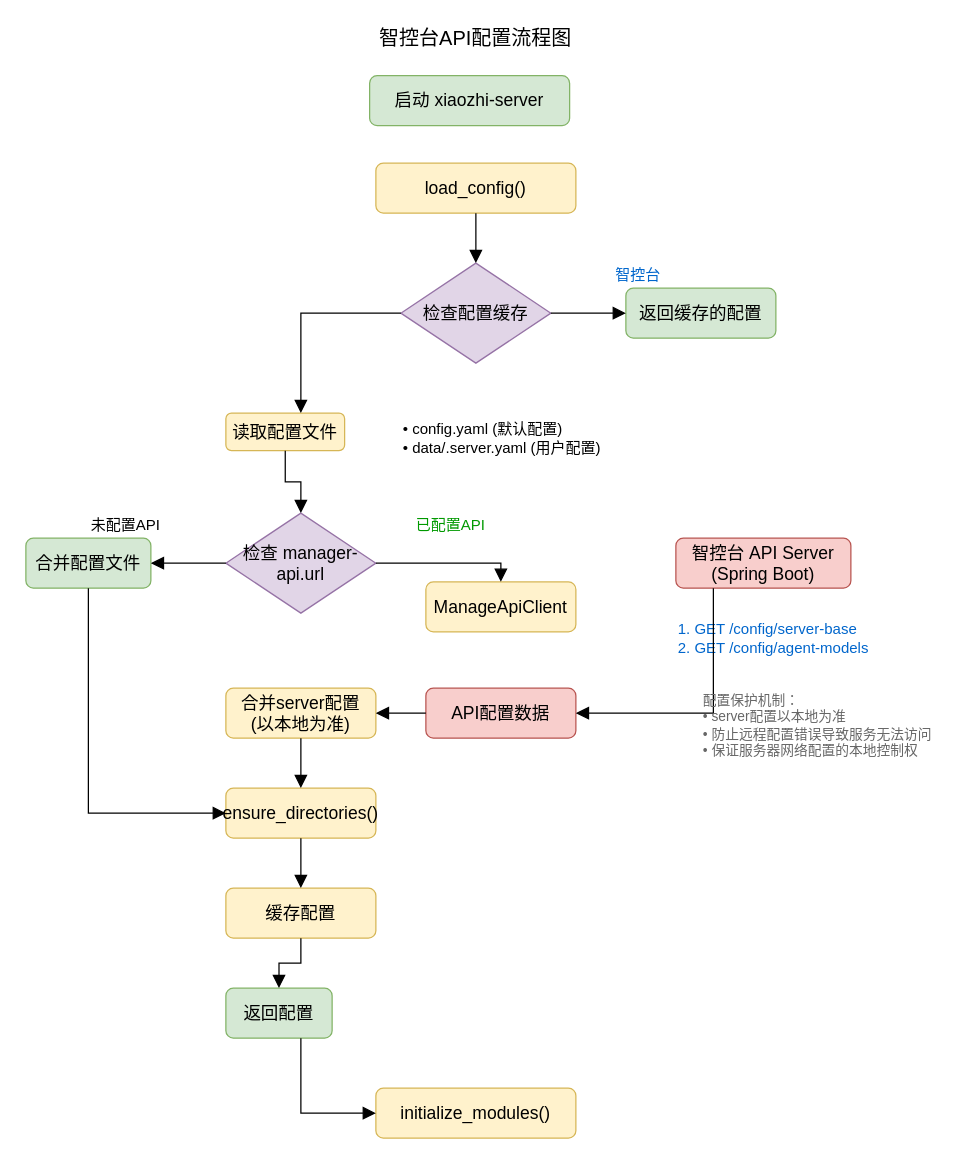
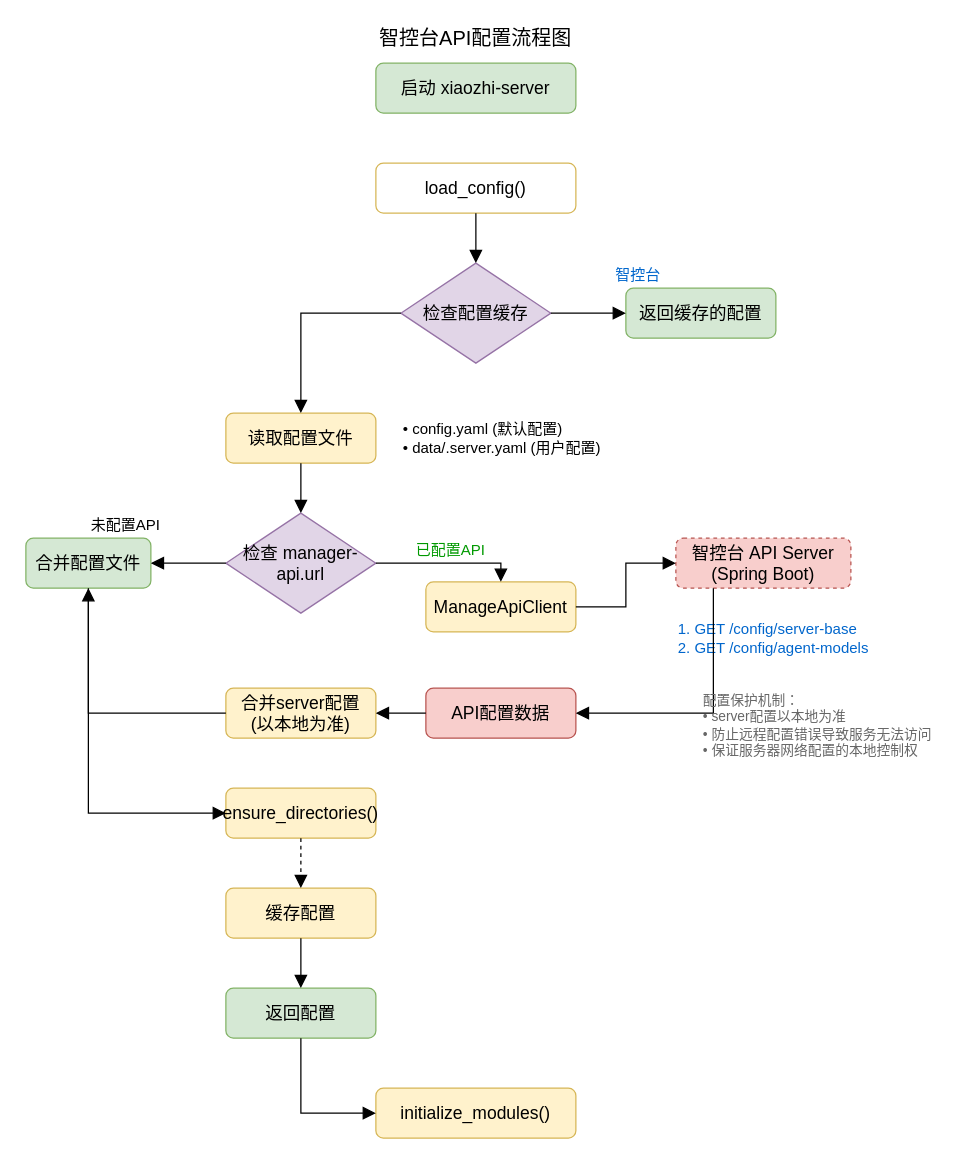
  <mxCell id="0" />
  <mxCell id="1" parent="0" />
- <mxCell id="2" value="启动 xiaozhi-server" style="rounded=1;whiteSpace=wrap;html=1;fontSize=14;fillColor=#d5e8d4;strokeColor=#82b366;" vertex="1" parent="1"><mxGeometry x="295" y="60" width="160" height="40" as="geometry" /></mxCell>
- <mxCell id="3" value="load_config()" style="rounded=1;whiteSpace=wrap;html=1;fontSize=14;fillColor=#fff2cc;strokeColor=#d6b656;" vertex="1" parent="1"><mxGeometry x="300" y="130" width="160" height="40" as="geometry" /></mxCell>
+ <mxCell id="2" value="启动 xiaozhi-server" style="rounded=1;whiteSpace=wrap;html=1;fontSize=14;fillColor=#d5e8d4;strokeColor=#82b366;" vertex="1" parent="1"><mxGeometry x="300" y="50" width="160" height="40" as="geometry" /></mxCell>
+ <mxCell id="3" value="load_config()" style="rounded=1;whiteSpace=wrap;html=1;fontSize=14;fillColor=#ffffff;strokeColor=#d6b656;" vertex="1" parent="1"><mxGeometry x="300" y="130" width="160" height="40" as="geometry" /></mxCell>
  <mxCell id="4" value="检查配置缓存" style="rhombus;whiteSpace=wrap;html=1;fontSize=14;fillColor=#e1d5e7;strokeColor=#9673a6;" vertex="1" parent="1"><mxGeometry x="320" y="210" width="120" height="80" as="geometry" /></mxCell>
  <mxCell id="5" style="edgeStyle=orthogonalEdgeStyle;rounded=0;orthogonalLoop=1;jettySize=auto;html=1;startArrow=none;endArrow=block;startSize=8;endSize=8;" edge="1" parent="1" source="3" target="4"><mxGeometry relative="1" as="geometry" /></mxCell>
  <mxCell id="6" value="返回缓存的配置" style="rounded=1;whiteSpace=wrap;html=1;fontSize=14;fillColor=#d5e8d4;strokeColor=#82b366;" vertex="1" parent="1"><mxGeometry x="500" y="230" width="120" height="40" as="geometry" /></mxCell>
  <mxCell id="7" style="edgeStyle=orthogonalEdgeStyle;rounded=0;orthogonalLoop=1;jettySize=auto;html=1;startArrow=none;endArrow=block;startSize=8;endSize=8;" edge="1" parent="1" source="4" target="6"><mxGeometry relative="1" as="geometry"><mxPoint x="500" y="250" as="targetPoint" /><Array as="points"><mxPoint x="460" y="250" /><mxPoint x="500" y="250" /></Array></mxGeometry></mxCell>
  <mxCell id="8" value="智控台" style="text;html=1;strokeColor=none;fillColor=none;align=center;verticalAlign=middle;whiteSpace=wrap;rounded=0;fontSize=12;fontColor=#0066CC;" vertex="1" parent="1"><mxGeometry x="480" y="210" width="60" height="20" as="geometry" /></mxCell>
- <mxCell id="9" value="读取配置文件" style="rounded=1;whiteSpace=wrap;html=1;fontSize=14;fillColor=#fff2cc;strokeColor=#d6b656;" vertex="1" parent="1"><mxGeometry x="180" y="330" width="95" height="30" as="geometry" /></mxCell>
+ <mxCell id="9" value="读取配置文件" style="rounded=1;whiteSpace=wrap;html=1;fontSize=14;fillColor=#fff2cc;strokeColor=#d6b656;" vertex="1" parent="1"><mxGeometry x="180" y="330" width="120" height="40" as="geometry" /></mxCell>
  <mxCell id="10" style="edgeStyle=orthogonalEdgeStyle;rounded=0;orthogonalLoop=1;jettySize=auto;html=1;startArrow=none;endArrow=block;startSize=8;endSize=8;" edge="1" parent="1" source="4" target="9"><mxGeometry relative="1" as="geometry"><Array as="points"><mxPoint x="240" y="250" /><mxPoint x="240" y="330" /></Array></mxGeometry></mxCell>
  <mxCell id="11" value="• config.yaml (默认配置)&#10;• data/.server.yaml (用户配置)" style="text;html=1;strokeColor=none;fillColor=none;align=left;verticalAlign=middle;whiteSpace=wrap;rounded=0;fontSize=12;" vertex="1" parent="1"><mxGeometry x="320" y="330" width="200" height="40" as="geometry" /></mxCell>
  <mxCell id="12" value="检查 manager-api.url" style="rhombus;whiteSpace=wrap;html=1;fontSize=14;fillColor=#e1d5e7;strokeColor=#9673a6;" vertex="1" parent="1"><mxGeometry x="180" y="410" width="120" height="80" as="geometry" /></mxCell>
  <mxCell id="13" style="edgeStyle=orthogonalEdgeStyle;rounded=0;orthogonalLoop=1;jettySize=auto;html=1;startArrow=none;endArrow=block;startSize=8;endSize=8;" edge="1" parent="1" source="9" target="12"><mxGeometry relative="1" as="geometry" /></mxCell>
  <mxCell id="14" value="合并配置文件" style="rounded=1;whiteSpace=wrap;html=1;fontSize=14;fillColor=#d5e8d4;strokeColor=#82b366;" vertex="1" parent="1"><mxGeometry x="20" y="430" width="100" height="40" as="geometry" /></mxCell>
  <mxCell id="15" style="edgeStyle=orthogonalEdgeStyle;rounded=0;orthogonalLoop=1;jettySize=auto;html=1;startArrow=none;endArrow=block;startSize=8;endSize=8;" edge="1" parent="1" source="12" target="14"><mxGeometry relative="1" as="geometry"><Array as="points"><mxPoint x="70" y="450" /></Array></mxGeometry></mxCell>
  <mxCell id="16" value="未配置API" style="text;html=1;strokeColor=none;fillColor=none;align=center;verticalAlign=middle;whiteSpace=wrap;rounded=0;fontSize=12;fontColor:#CC0000;" vertex="1" parent="1"><mxGeometry x="60" y="410" width="80" height="20" as="geometry" /></mxCell>
  <mxCell id="17" value="ManageApiClient" style="rounded=1;whiteSpace=wrap;html=1;fontSize=14;fillColor=#fff2cc;strokeColor=#d6b656;" vertex="1" parent="1"><mxGeometry x="340" y="465" width="120" height="40" as="geometry" /></mxCell>
  <mxCell id="18" style="edgeStyle=orthogonalEdgeStyle;rounded=0;orthogonalLoop=1;jettySize=auto;html=1;startArrow=none;endArrow=block;startSize=8;endSize=8;" edge="1" parent="1" source="12" target="17"><mxGeometry relative="1" as="geometry"><Array as="points"><mxPoint x="320" y="450" /><mxPoint x="340" y="450" /></Array></mxGeometry></mxCell>
- <mxCell id="19" value="已配置API" style="text;html=1;strokeColor=none;fillColor=none;align=center;verticalAlign=middle;whiteSpace=wrap;rounded=0;fontSize=12;fontColor=#009900;" vertex="1" parent="1"><mxGeometry x="320" y="410" width="80" height="20" as="geometry" /></mxCell>
- <mxCell id="20" value="智控台 API Server&#10;(Spring Boot)" style="rounded=1;whiteSpace=wrap;html=1;fontSize=14;fillColor=#f8cecc;strokeColor=#b85450;" vertex="1" parent="1"><mxGeometry x="540" y="430" width="140" height="40" as="geometry" /></mxCell>
+ <mxCell id="19" value="已配置API" style="text;html=1;strokeColor=none;fillColor=none;align=center;verticalAlign=middle;whiteSpace=wrap;rounded=0;fontSize=12;fontColor=#009900;" vertex="1" parent="1"><mxGeometry x="320" y="430" width="80" height="20" as="geometry" /></mxCell>
+ <mxCell id="20" value="智控台 API Server&#10;(Spring Boot)" style="rounded=1;whiteSpace=wrap;html=1;fontSize=14;fillColor=#f8cecc;strokeColor=#b85450;dashed=1;" vertex="1" parent="1"><mxGeometry x="540" y="430" width="140" height="40" as="geometry" /></mxCell>
+ <mxCell id="21" style="edgeStyle=orthogonalEdgeStyle;rounded=0;orthogonalLoop=1;jettySize=auto;html=1;startArrow=none;endArrow=block;startSize=8;endSize=8;" edge="1" parent="1" source="17" target="20"><mxGeometry relative="1" as="geometry" /></mxCell>
  <mxCell id="22" value="1. GET /config/server-base&#10;2. GET /config/agent-models" style="text;html=1;strokeColor=none;fillColor=none;align=left;verticalAlign=middle;whiteSpace=wrap;rounded=0;fontSize=12;fontColor=#0066CC;" vertex="1" parent="1"><mxGeometry x="540" y="490" width="200" height="40" as="geometry" /></mxCell>
  <mxCell id="23" value="API配置数据" style="rounded=1;whiteSpace=wrap;html=1;fontSize=14;fillColor=#f8cecc;strokeColor=#b85450;" vertex="1" parent="1"><mxGeometry x="340" y="550" width="120" height="40" as="geometry" /></mxCell>
  <mxCell id="24" style="edgeStyle=orthogonalEdgeStyle;rounded=0;orthogonalLoop=1;jettySize=auto;html=1;startArrow=none;endArrow=block;startSize=8;endSize=8;" edge="1" parent="1" source="20" target="23"><mxGeometry relative="1" as="geometry"><Array as="points"><mxPoint x="570" y="510" /><mxPoint x="570" y="570" /><mxPoint x="460" y="570" /></Array></mxGeometry></mxCell>
  <mxCell id="25" value="合并server配置&#10;(以本地为准)" style="rounded=1;whiteSpace=wrap;html=1;fontSize=14;fillColor=#fff2cc;strokeColor=#d6b656;" vertex="1" parent="1"><mxGeometry x="180" y="550" width="120" height="40" as="geometry" /></mxCell>
  <mxCell id="26" style="edgeStyle=orthogonalEdgeStyle;rounded=0;orthogonalLoop=1;jettySize=auto;html=1;startArrow=none;endArrow=block;startSize=8;endSize=8;" edge="1" parent="1" source="23" target="25"><mxGeometry relative="1" as="geometry" /></mxCell>
  <mxCell id="27" value="ensure_directories()" style="rounded=1;whiteSpace=wrap;html=1;fontSize=14;fillColor=#fff2cc;strokeColor=#d6b656;" vertex="1" parent="1"><mxGeometry x="180" y="630" width="120" height="40" as="geometry" /></mxCell>
  <mxCell id="28" style="edgeStyle=orthogonalEdgeStyle;rounded=0;orthogonalLoop=1;jettySize=auto;html=1;startArrow=none;endArrow=block;startSize=8;endSize=8;" edge="1" parent="1" source="14" target="27"><mxGeometry relative="1" as="geometry"><Array as="points"><mxPoint x="70" y="570" /><mxPoint x="70" y="650" /><mxPoint x="180" y="650" /></Array></mxGeometry></mxCell>
- <mxCell id="29" style="edgeStyle=orthogonalEdgeStyle;rounded=0;orthogonalLoop=1;jettySize=auto;html=1;startArrow=none;endArrow=block;startSize=8;endSize=8;" edge="1" parent="1" source="25" target="27"><mxGeometry relative="1" as="geometry" /></mxCell>
+ <mxCell id="29" style="edgeStyle=orthogonalEdgeStyle;rounded=0;orthogonalLoop=1;jettySize=auto;html=1;startArrow=none;endArrow=block;startSize=8;endSize=8;" edge="1" parent="1" source="25" target="14"><mxGeometry relative="1" as="geometry" /></mxCell>
  <mxCell id="30" value="缓存配置" style="rounded=1;whiteSpace=wrap;html=1;fontSize=14;fillColor=#fff2cc;strokeColor=#d6b656;" vertex="1" parent="1"><mxGeometry x="180" y="710" width="120" height="40" as="geometry" /></mxCell>
- <mxCell id="31" style="edgeStyle=orthogonalEdgeStyle;rounded=0;orthogonalLoop=1;jettySize=auto;html=1;startArrow=none;endArrow=block;startSize=8;endSize=8;" edge="1" parent="1" source="27" target="30"><mxGeometry relative="1" as="geometry" /></mxCell>
- <mxCell id="32" value="返回配置" style="rounded=1;whiteSpace=wrap;html=1;fontSize=14;fillColor=#d5e8d4;strokeColor=#82b366;" vertex="1" parent="1"><mxGeometry x="180" y="790" width="85" height="40" as="geometry" /></mxCell>
+ <mxCell id="31" style="edgeStyle=orthogonalEdgeStyle;rounded=0;orthogonalLoop=1;jettySize=auto;html=1;startArrow=none;endArrow=block;startSize=8;endSize=8;dashed=1;" edge="1" parent="1" source="27" target="30"><mxGeometry relative="1" as="geometry" /></mxCell>
+ <mxCell id="32" value="返回配置" style="rounded=1;whiteSpace=wrap;html=1;fontSize=14;fillColor=#d5e8d4;strokeColor=#82b366;" vertex="1" parent="1"><mxGeometry x="180" y="790" width="120" height="40" as="geometry" /></mxCell>
  <mxCell id="33" style="edgeStyle=orthogonalEdgeStyle;rounded=0;orthogonalLoop=1;jettySize=auto;html=1;startArrow=none;endArrow=block;startSize=8;endSize=8;" edge="1" parent="1" source="30" target="32"><mxGeometry relative="1" as="geometry" /></mxCell>
  <mxCell id="34" value="initialize_modules()" style="rounded=1;whiteSpace=wrap;html=1;fontSize=14;fillColor=#fff2cc;strokeColor=#d6b656;" vertex="1" parent="1"><mxGeometry x="300" y="870" width="160" height="40" as="geometry" /></mxCell>
  <mxCell id="35" style="edgeStyle=orthogonalEdgeStyle;rounded=0;orthogonalLoop=1;jettySize=auto;html=1;startArrow=none;endArrow=block;startSize=8;endSize=8;" edge="1" parent="1" source="32" target="34"><mxGeometry relative="1" as="geometry"><Array as="points"><mxPoint x="240" y="830" /><mxPoint x="240" y="890" /><mxPoint x="300" y="890" /></Array></mxGeometry></mxCell>
  <mxCell id="36" value="配置保护机制：&#10;• server配置以本地为准&#10;• 防止远程配置错误导致服务无法访问&#10;• 保证服务器网络配置的本地控制权" style="text;html=1;strokeColor=none;fillColor=none;align=left;verticalAlign=middle;whiteSpace=wrap;rounded=0;fontSize=11;fontColor=#666666;" vertex="1" parent="1"><mxGeometry x="560" y="550" width="200" height="60" as="geometry" /></mxCell>
  <mxCell id="37" value="智控台API配置流程图" style="text;html=1;strokeColor=none;fillColor=none;align=center;verticalAlign=middle;whiteSpace=wrap;rounded=0;fontSize=16;fontWeight=bold;" vertex="1" parent="1"><mxGeometry x="300" y="20" width="160" height="20" as="geometry" /></mxCell>
